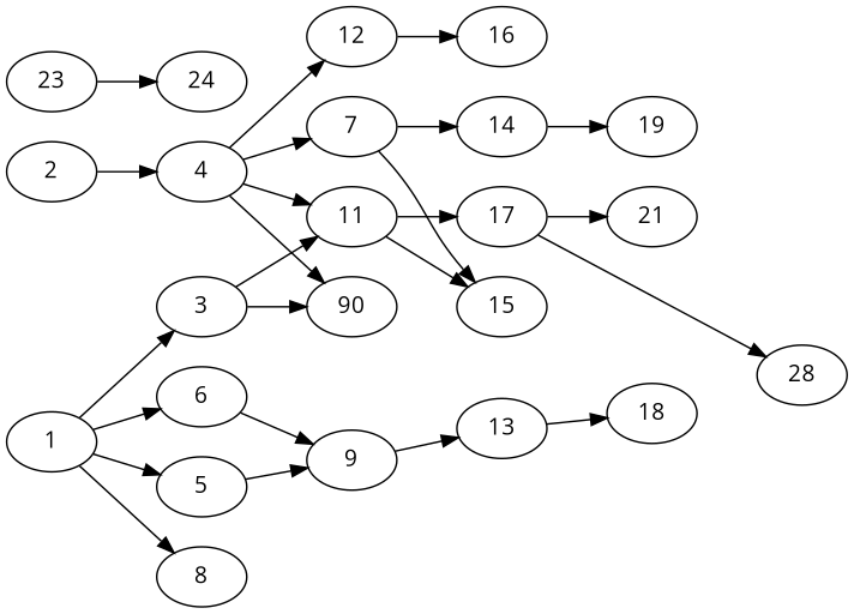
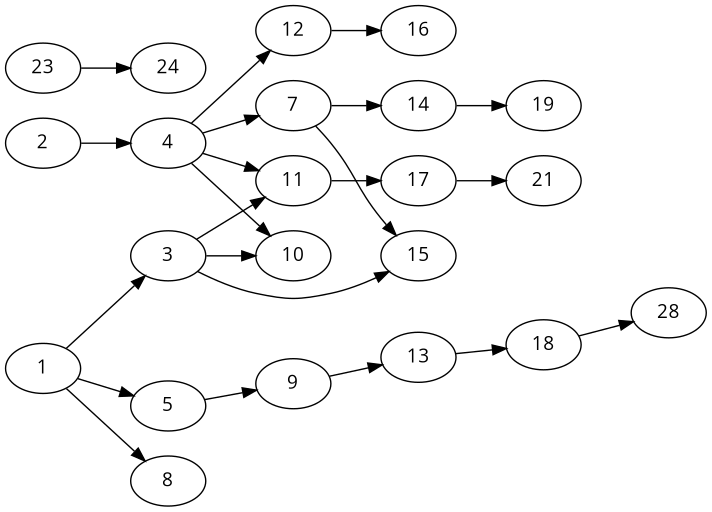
  digraph {
    fontname="Open Sans"
    rankdir=LR
    node [fontname="Open Sans"]
    edge [fontname="Open Sans"]
    1 [alpha=175.62]
    3 [alpha=45.91]
    5 [alpha=91.91]
-   6 [alpha=58.86]
    8 [alpha=81.78]
-   10 [alpha=96.67 label=90]
+   10 [alpha=96.67]
    11 [alpha=25.57]
    9 [alpha=198.10]
    15 [alpha=145.39]
    17 [alpha=25.01]
    13 [alpha=158.43]
    2 [alpha=127.90]
    4 [alpha=175.49]
    7 [alpha=190.63]
    12 [alpha=190.11]
    14 [alpha=153.82]
    16 [alpha=79.54]
    21 [alpha=162.20]
    19 [alpha=96.76]
    18 [alpha=114.00]
    n21 [alpha=130.35 label=28]
    23 [alpha=171.17]
    24 [alpha=49.84]
    1 -> 3
    1 -> 5
-   1 -> 6
    1 -> 8
    3 -> 10
    3 -> 11
    5 -> 9
-   6 -> 9
-   11 -> 15
+   3 -> 15
    11 -> 17
    9 -> 13
    17 -> 21
    13 -> 18
    2 -> 4
    4 -> 10
    4 -> 11
    4 -> 7
    4 -> 12
    7 -> 15
    7 -> 14
    12 -> 16
    14 -> 19
-   17 -> n21
+   18 -> n21
    23 -> 24
  }
